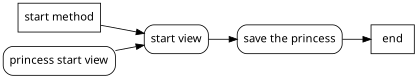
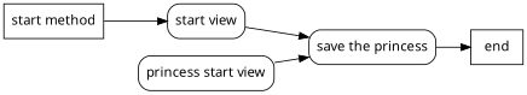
  digraph {
    rankdir=LR
    node [color=black fillcolor=white fontcolor=black fontname="sans-serif" shape=rect style="filled, rounded"]
    edge [color=black]
    end [style=filled]
    "save the princess"
    "start method" [style=filled]
    "start view"
    n5 [label="princess start view"]
    "save the princess" -> end
    "start method" -> "start view"
    "start view" -> "save the princess"
-   n5 -> "start view"
+   n5 -> "save the princess"
  }
